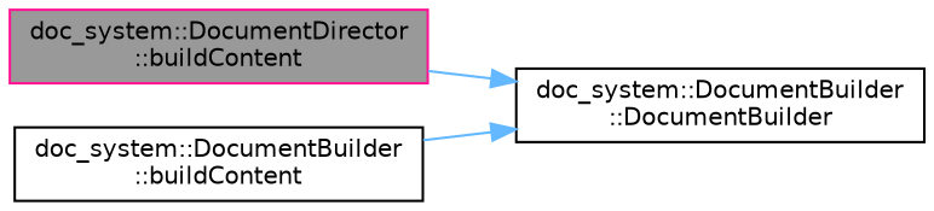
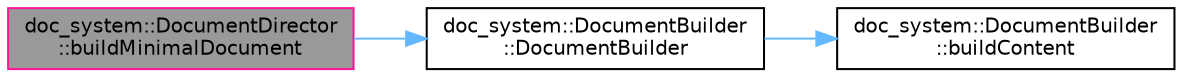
  digraph {
    rankdir=LR
    node [color=black fillcolor=white fontname=Helvetica fontsize=10 shape=box style=filled]
    edge [color=steelblue1 fontname=Helvetica fontsize=10 labelfontname=Helvetica labelfontsize=10 style=solid]
-   n1 [color=deeppink fillcolor=grey60 fontcolor=black height=0.2 label="doc_system::DocumentDirector\l::buildContent" width=0.4]
+   n1 [color=deeppink fillcolor=grey60 fontcolor=black height=0.2 label="doc_system::DocumentDirector\l::buildMinimalDocument" width=0.4]
    n2 [height=0.2 label="doc_system::DocumentBuilder\l::DocumentBuilder" width=0.4]
    n3 [height=0.2 label="doc_system::DocumentBuilder\l::buildContent" width=0.4]
    n1 -> n2
-   n3 -> n2
+   n2 -> n3
  }
